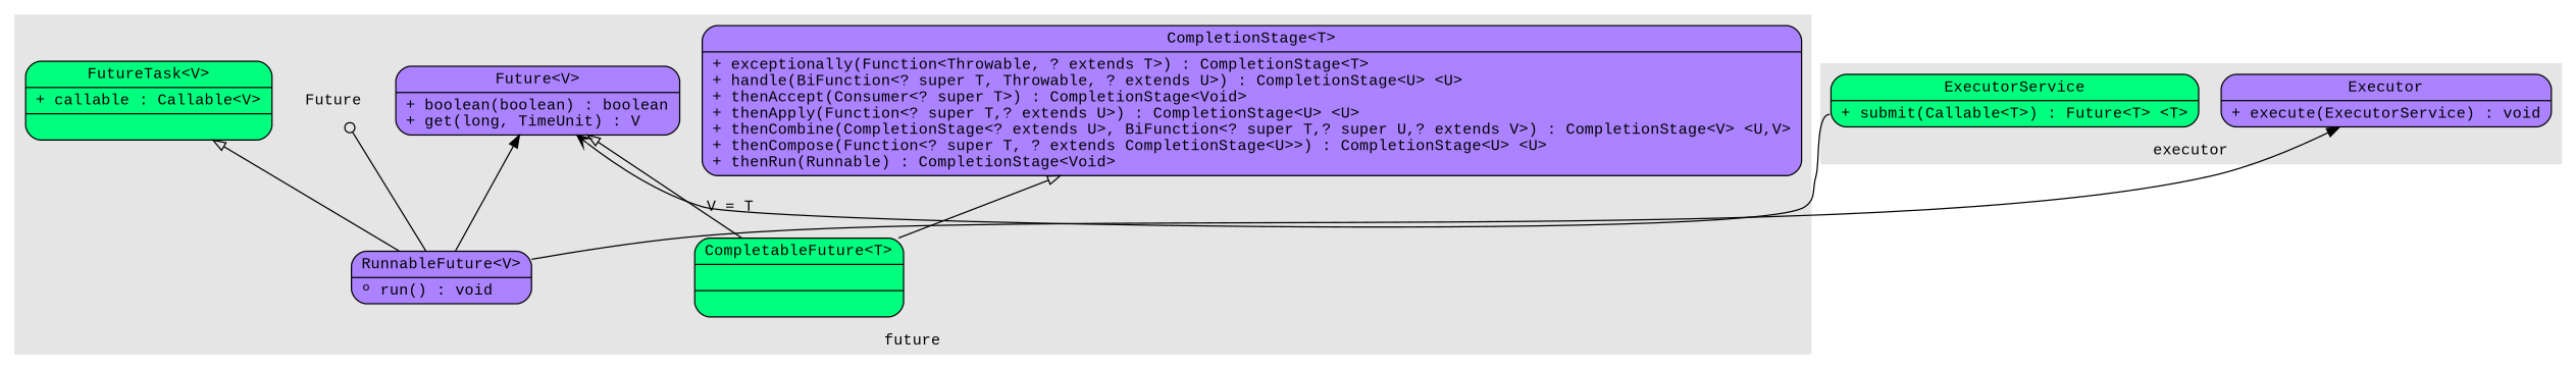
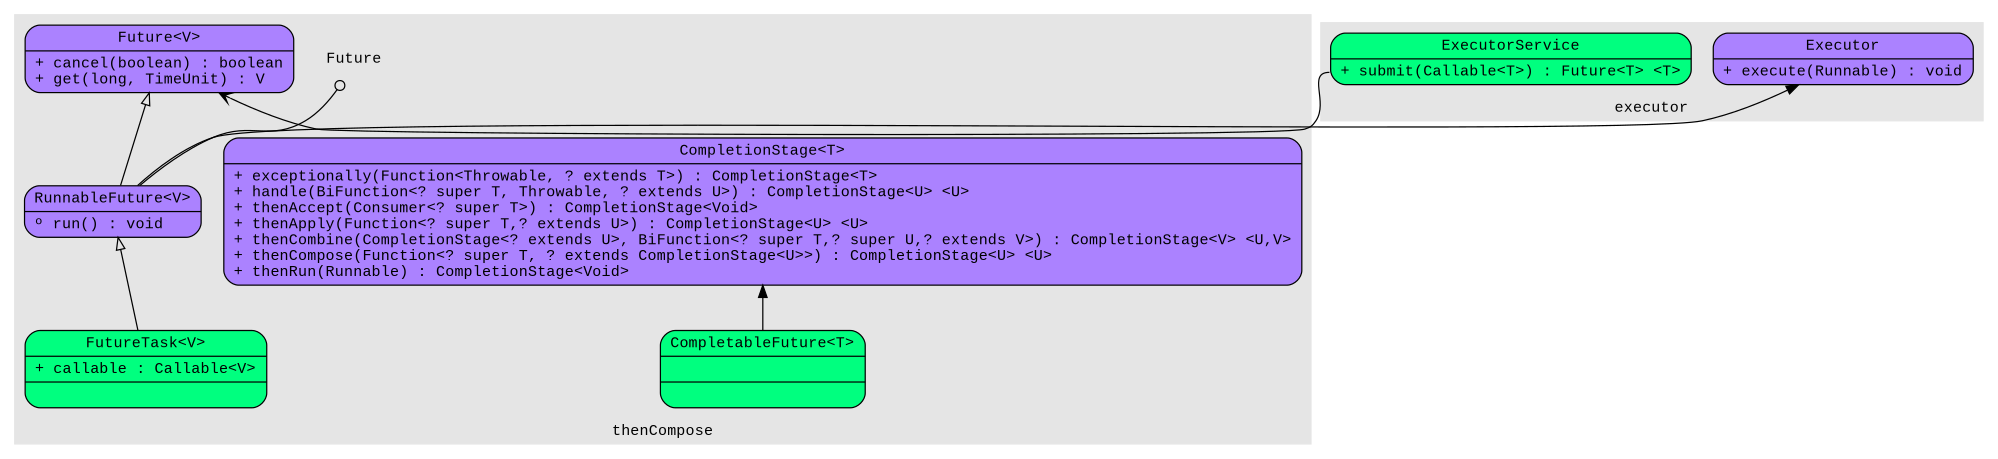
  digraph {
    fontname="Liberation Mono"
    fontsize=12
    rankdir=BT
    node [fillcolor=mediumpurple1 fontname="Liberation Mono" fontsize=12 shape=record style="rounded, filled"]
    edge [arrowhead=empty fontname="Liberation Mono" fontsize=12]
    n1 [fillcolor=springgreen label="{<f0>CompletableFuture&lt;T&gt;||}"]
    n2 [label="{<f0>CompletionStage&lt;T&gt;|<f2>+ exceptionally(Function&lt;Throwable, ? extends T&gt;) : CompletionStage&lt;T&gt;\l+ handle(BiFunction&lt;? super T, Throwable, ? extends U&gt;) : CompletionStage&lt;U&gt; &lt;U&gt;\l+ thenAccept(Consumer&lt;? super T&gt;) : CompletionStage&lt;Void&gt; \l+ thenApply(Function&lt;? super T,? extends U&gt;) : CompletionStage&lt;U&gt; &lt;U&gt;\l+ thenCombine(CompletionStage&lt;? extends U&gt;, BiFunction&lt;? super T,? super U,? extends V&gt;) : CompletionStage&lt;V&gt; &lt;U,V&gt;\l+ thenCompose(Function&lt;? super T, ? extends CompletionStage&lt;U&gt;&gt;) : CompletionStage&lt;U&gt; &lt;U&gt;\l+ thenRun(Runnable) : CompletionStage&lt;Void&gt; \l}"]
-   n3 [label="{<f0>Future&lt;V&gt;|<f2>+ boolean(boolean) : boolean\l+ get(long, TimeUnit) : V\l}"]
+   n3 [label="{<f0>Future&lt;V&gt;|<f2>+ cancel(boolean) : boolean\l+ get(long, TimeUnit) : V\l}"]
    n4 [fillcolor=springgreen label="{<f0>FutureTask&lt;V&gt;|<f1>+ callable : Callable&lt;V&gt;\l|}"]
    n5 [label=Future shape=plaintext fillcolor="" style=""]
    n6 [label="{<f0>RunnableFuture&lt;V&gt;|<f2>&#186; run() : void\l}"]
-   n7 [label="{<f0>Executor|<f2>+ execute(ExecutorService) : void\l}"]
+   n7 [label="{<f0>Executor|<f2>+ execute(Runnable) : void\l}"]
    n8 [fillcolor=springgreen label="{<f0>ExecutorService|<f2>+ submit(Callable&lt;T&gt;) : Future&lt;T&gt; &lt;T&gt;\l}"]
    subgraph cluster_1 {
      color=grey90
-     label=future
+     label=thenCompose
      style=filled
      n1
      n2
      n3
      n4
      n5
      n6
    }
    subgraph cluster_2 {
      color=grey90
      label=executor
      style=filled
      n7
      n8
    }
-   n1 -> n2
-   n1 -> n3 [label="V = T"]
-   n6 -> n4
-   n6 -> n3 [arrowhead=""]
+   n1 -> n2 [arrowhead=normal]
+   n4 -> n6
+   n6 -> n3
    n6 -> n5 [arrowhead=odot]
    n6 -> n7 [arrowhead=""]
    n8 -> n3 [arrowhead=vee tailport=f2]
  }
